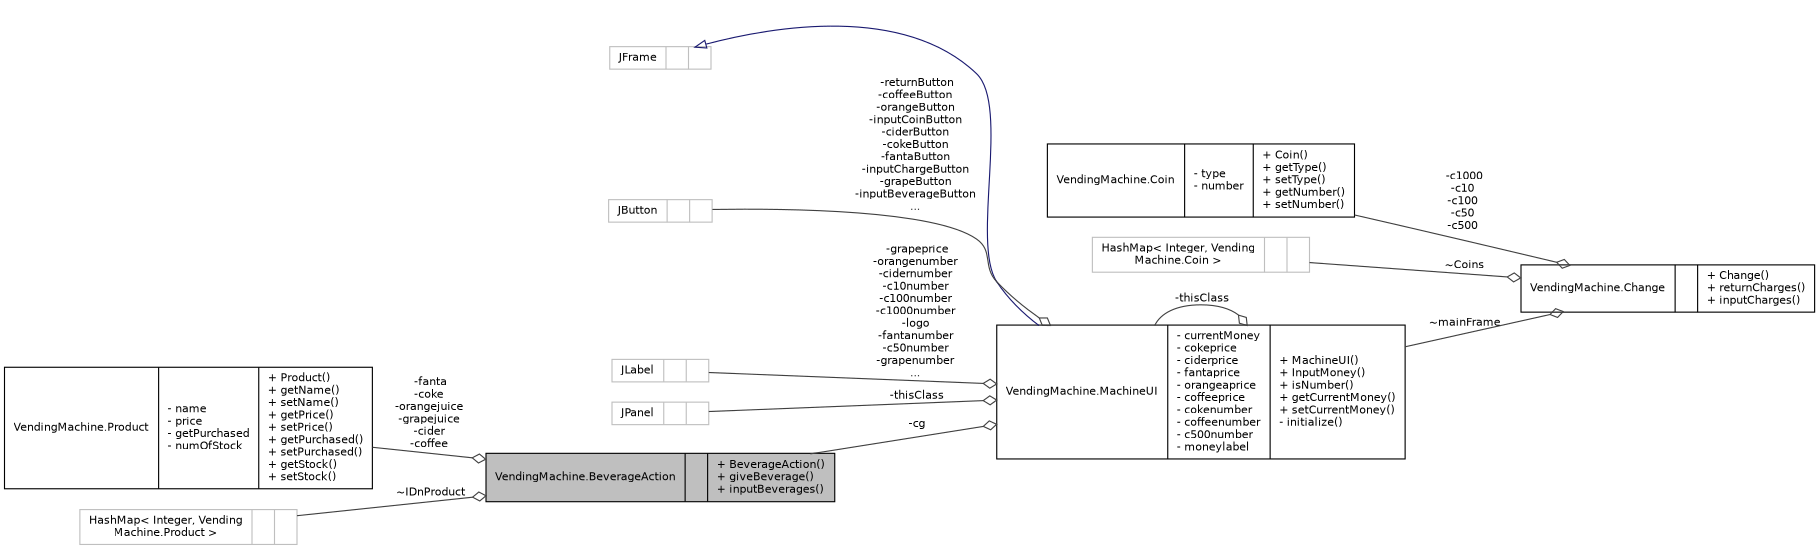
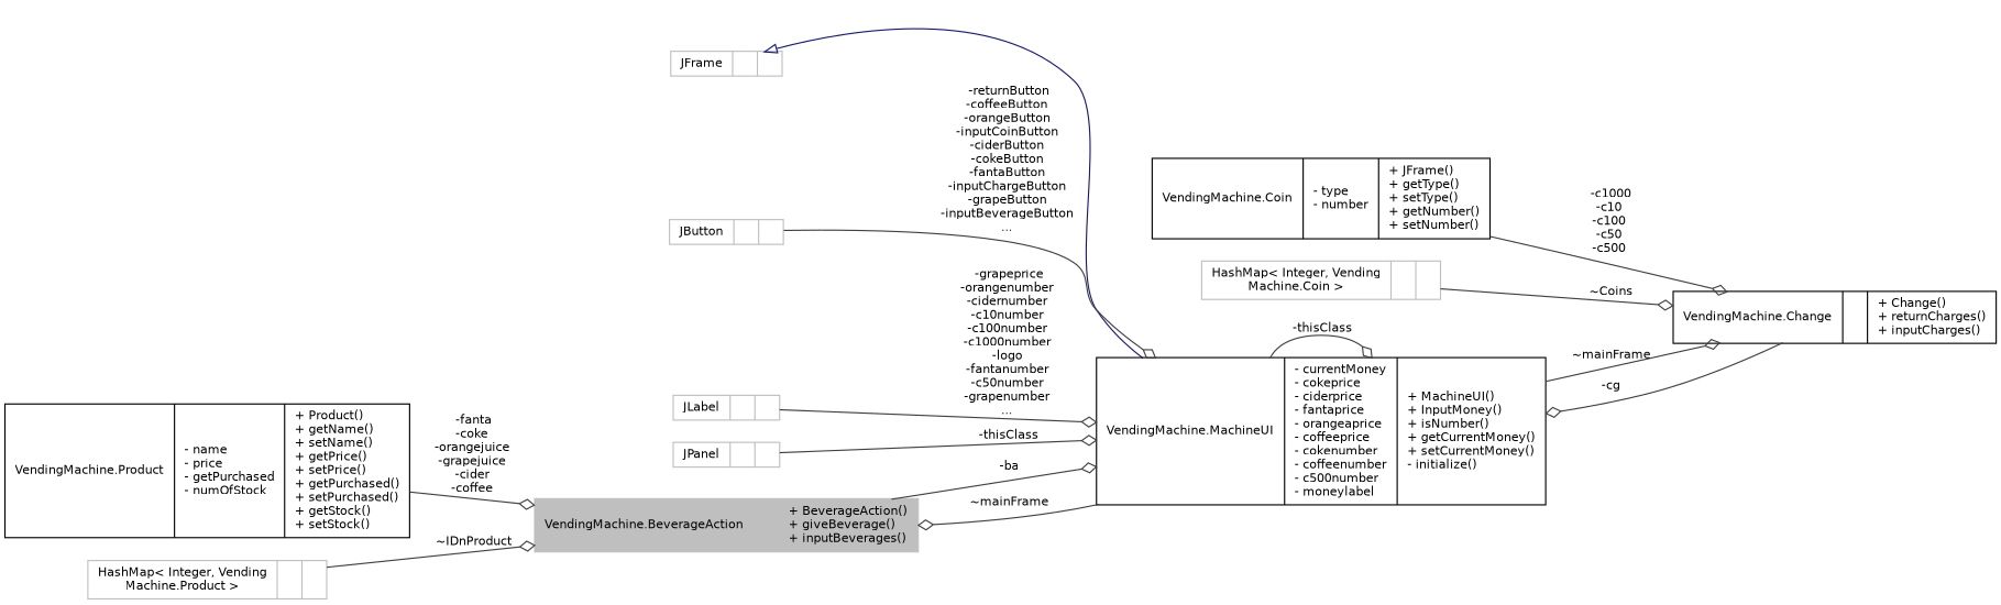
  digraph {
    rankdir=LR
    node [color=grey75 fillcolor=white fontname=Helvetica fontsize=10 shape=record style=filled]
    edge [arrowhead=odiamond color=grey25 fontname=Helvetica fontsize=10 labelfontname=Helvetica labelfontsize=10 style=solid]
-   n1 [color=black fillcolor=grey75 fontcolor=black height=0.2 label="{VendingMachine.BeverageAction\n||+ BeverageAction()\l+ giveBeverage()\l+ inputBeverages()\l}" width=0.4]
+   n1 [fillcolor=grey75 fontcolor=black height=0.2 label="{VendingMachine.BeverageAction\n||+ BeverageAction()\l+ giveBeverage()\l+ inputBeverages()\l}" width=0.4]
    n2 [color=black height=0.2 label="{VendingMachine.MachineUI\n|- currentMoney\l- cokeprice\l- ciderprice\l- fantaprice\l- orangeaprice\l- coffeeprice\l- cokenumber\l- coffeenumber\l- c500number\l- moneylabel\l|+ MachineUI()\l+ InputMoney()\l+ isNumber()\l+ getCurrentMoney()\l+ setCurrentMoney()\l- initialize()\l}" width=0.4]
    n3 [color=black height=0.2 label="{VendingMachine.Change\n||+ Change()\l+ returnCharges()\l+ inputCharges()\l}" width=0.4]
    n4 [color=black height=0.2 label="{VendingMachine.Product\n|- name\l- price\l- getPurchased\l- numOfStock\l|+ Product()\l+ getName()\l+ setName()\l+ getPrice()\l+ setPrice()\l+ getPurchased()\l+ setPurchased()\l+ getStock()\l+ setStock()\l}" width=0.4]
    n5 [height=0.2 label="{JFrame\n||}" width=0.4]
    n6 [height=0.2 label="{JButton\n||}" width=0.4]
    n7 [height=0.2 label="{JLabel\n||}" width=0.4]
    n8 [height=0.2 label="{JPanel\n||}" width=0.4]
-   n9 [color=black height=0.2 label="{VendingMachine.Coin\n|- type\l- number\l|+ Coin()\l+ getType()\l+ setType()\l+ getNumber()\l+ setNumber()\l}" width=0.4]
+   n9 [color=black height=0.2 label="{VendingMachine.Coin\n|- type\l- number\l|+ JFrame()\l+ getType()\l+ setType()\l+ getNumber()\l+ setNumber()\l}" width=0.4]
    n10 [height=0.2 label="{HashMap\< Integer, Vending\lMachine.Coin \>\n||}" width=0.4]
    n11 [height=0.2 label="{HashMap\< Integer, Vending\lMachine.Product \>\n||}" width=0.4]
-   n1 -> n2 [label=" -cg"]
+   n1 -> n2 [label=" -ba"]
+   n2 -> n1 [label=" ~mainFrame"]
    n2 -> n2 [label=" -thisClass"]
    n2 -> n3 [label=" ~mainFrame"]
+   n3 -> n2 [label=" -cg"]
    n4 -> n1 [label=" -fanta\n-coke\n-orangejuice\n-grapejuice\n-cider\n-coffee"]
    n5 -> n2 [arrowtail=onormal color=midnightblue dir=back arrowhead=""]
    n6 -> n2 [label=" -returnButton\n-coffeeButton\n-orangeButton\n-inputCoinButton\n-ciderButton\n-cokeButton\n-fantaButton\n-inputChargeButton\n-grapeButton\n-inputBeverageButton\n..."]
    n7 -> n2 [label=" -grapeprice\n-orangenumber\n-cidernumber\n-c10number\n-c100number\n-c1000number\n-logo\n-fantanumber\n-c50number\n-grapenumber\n..."]
    n8 -> n2 [label=" -thisClass"]
    n9 -> n3 [label=" -c1000\n-c10\n-c100\n-c50\n-c500"]
    n10 -> n3 [label=" ~Coins"]
    n11 -> n1 [label=" ~IDnProduct"]
  }
